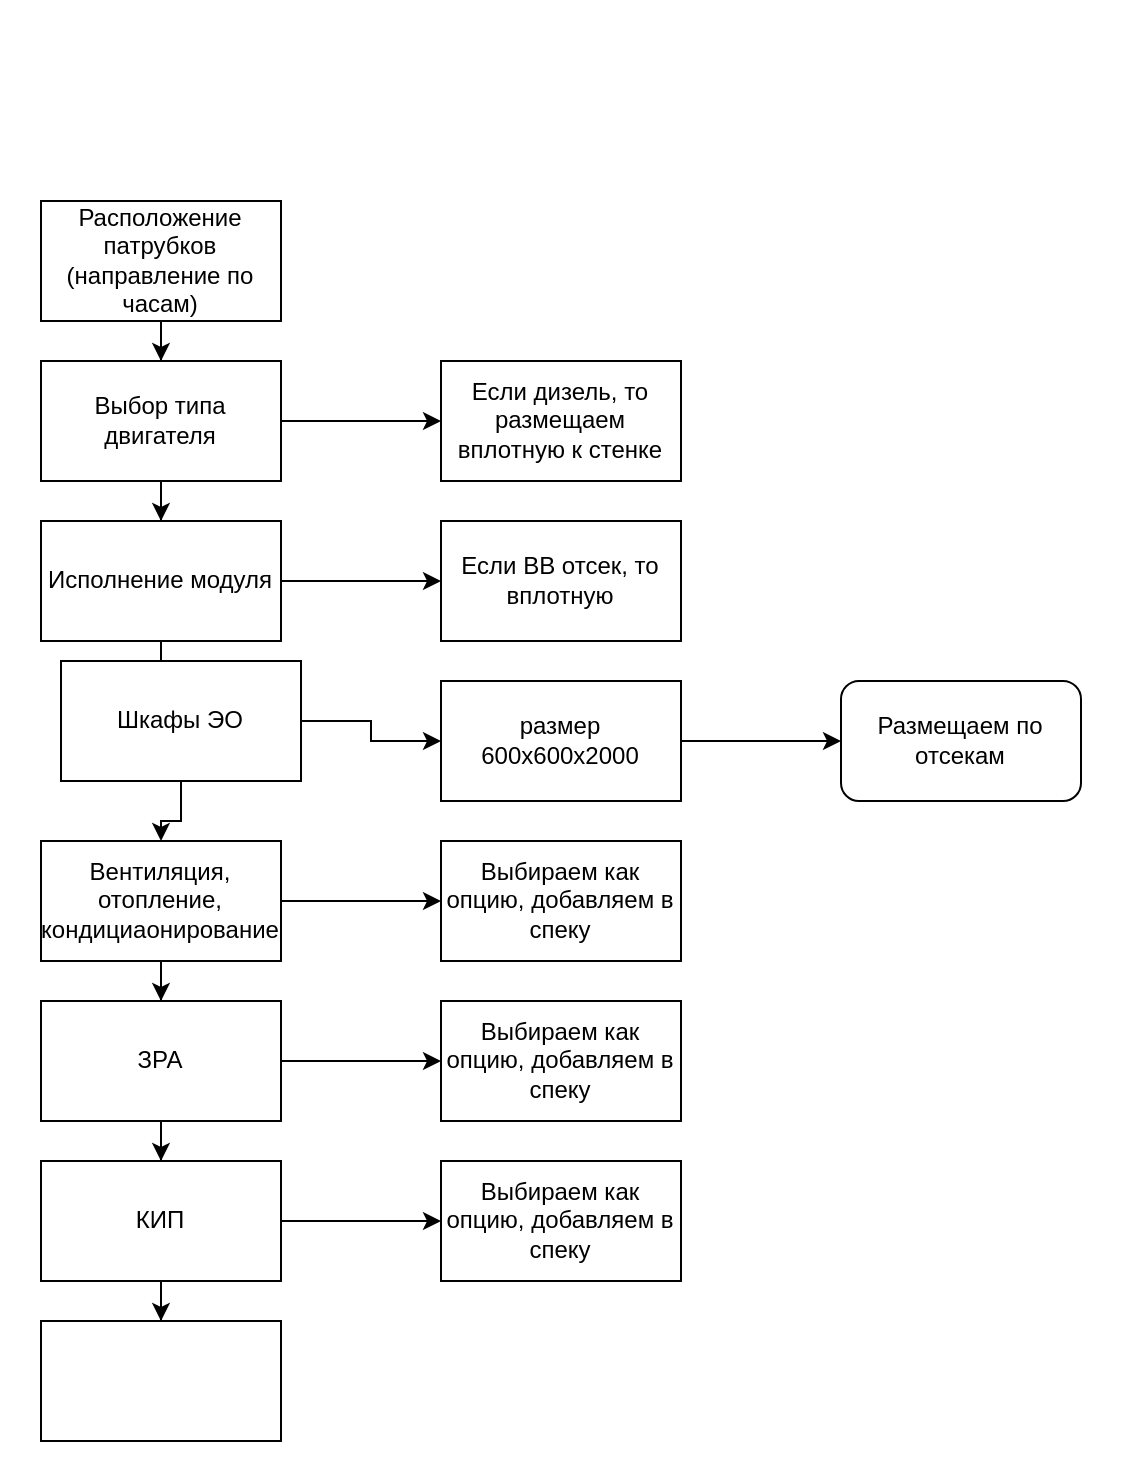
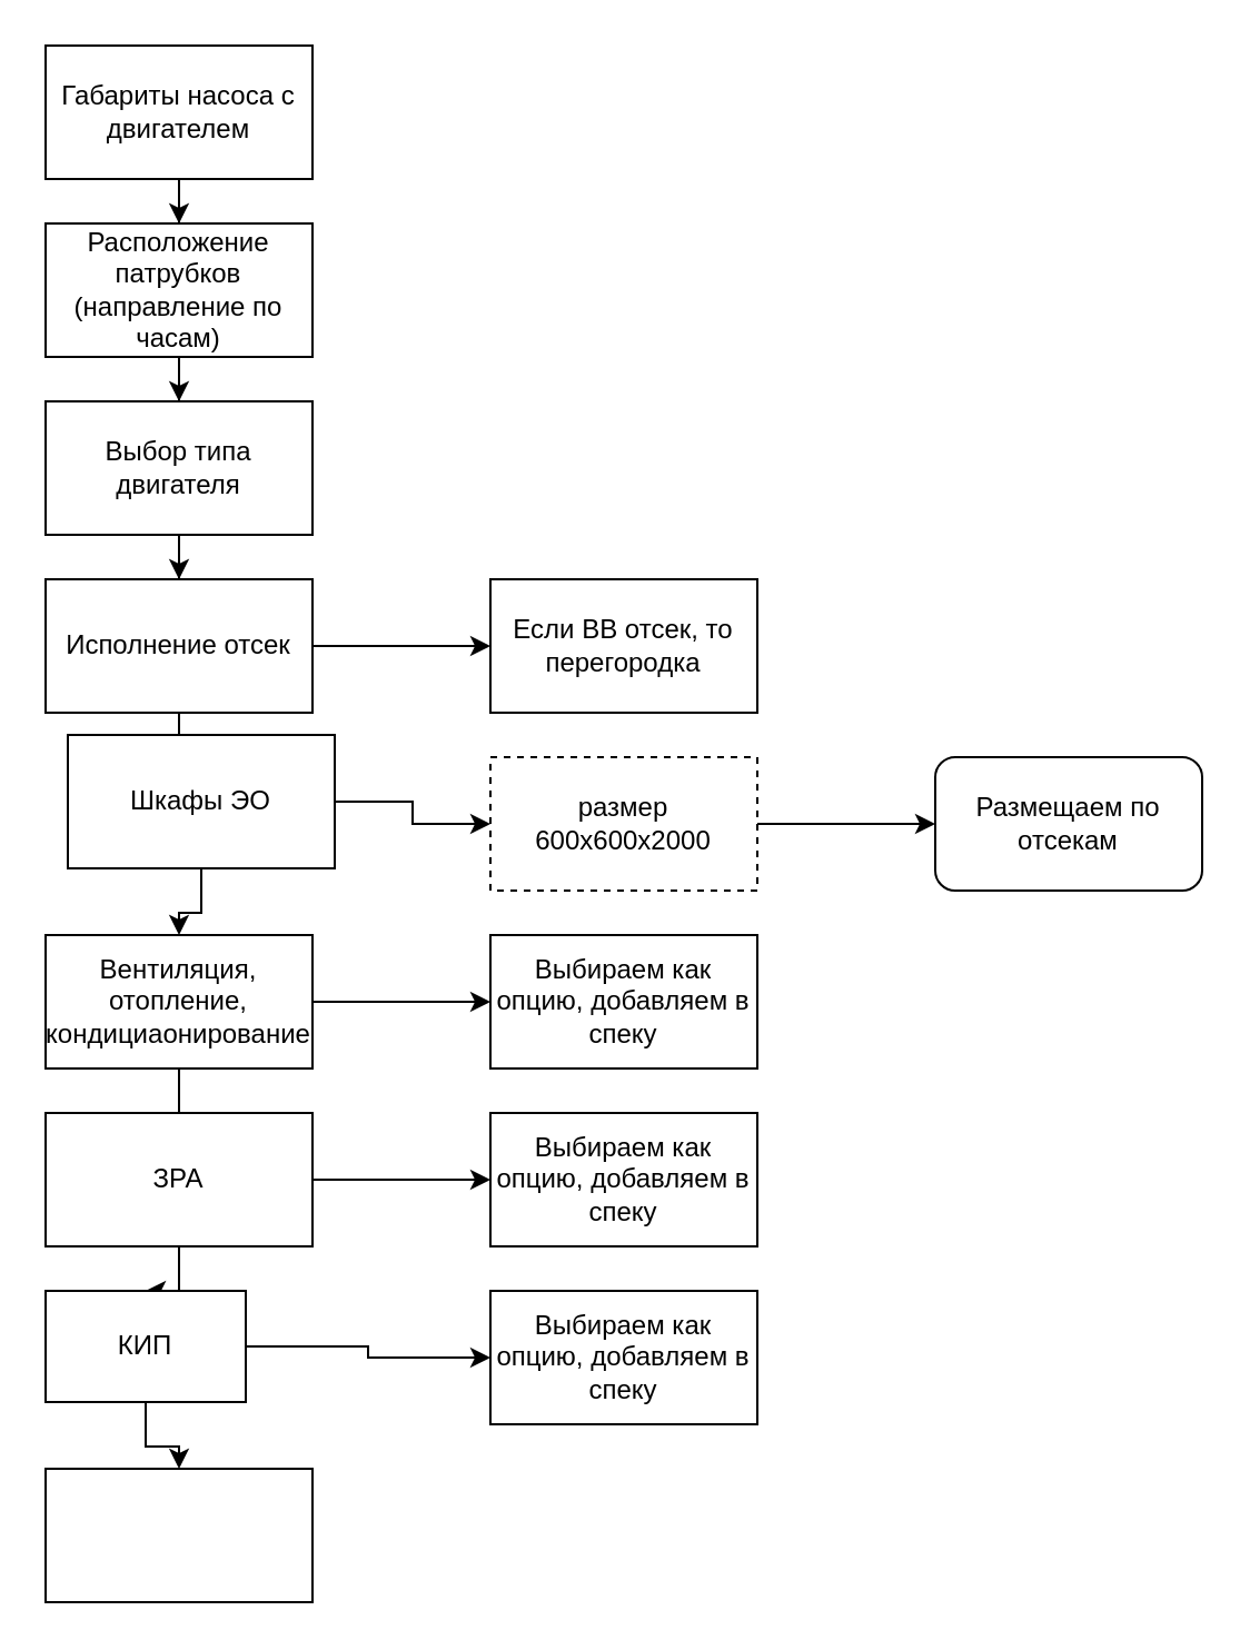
  <mxCell id="0" />
  <mxCell id="1" parent="0" />
+ <mxCell id="2" value="" style="edgeStyle=orthogonalEdgeStyle;rounded=0;orthogonalLoop=1;jettySize=auto;html=1;" edge="1" parent="1" source="3" target="5"><mxGeometry relative="1" as="geometry" /></mxCell>
+ <mxCell id="3" value="Габариты насоса с двигателем" style="rounded=0;whiteSpace=wrap;html=1;" vertex="1" parent="1"><mxGeometry x="20" y="20" width="120" height="60" as="geometry" /></mxCell>
  <mxCell id="4" value="" style="edgeStyle=orthogonalEdgeStyle;rounded=0;orthogonalLoop=1;jettySize=auto;html=1;" edge="1" parent="1" source="5" target="8"><mxGeometry relative="1" as="geometry" /></mxCell>
  <mxCell id="5" value="Расположение патрубков (направление по часам)" style="whiteSpace=wrap;html=1;rounded=0;" vertex="1" parent="1"><mxGeometry x="20" y="100" width="120" height="60" as="geometry" /></mxCell>
- <mxCell id="6" value="" style="edgeStyle=orthogonalEdgeStyle;rounded=0;orthogonalLoop=1;jettySize=auto;html=1;" edge="1" parent="1" source="8" target="9"><mxGeometry relative="1" as="geometry" /></mxCell>
  <mxCell id="7" value="" style="edgeStyle=orthogonalEdgeStyle;rounded=0;orthogonalLoop=1;jettySize=auto;html=1;" edge="1" parent="1" source="8" target="12"><mxGeometry relative="1" as="geometry" /></mxCell>
  <mxCell id="8" value="Выбор типа двигателя" style="whiteSpace=wrap;html=1;rounded=0;" vertex="1" parent="1"><mxGeometry x="20" y="180" width="120" height="60" as="geometry" /></mxCell>
- <mxCell id="9" value="Если дизель, то размещаем вплотную к стенке" style="whiteSpace=wrap;html=1;rounded=0;" vertex="1" parent="1"><mxGeometry x="220" y="180" width="120" height="60" as="geometry" /></mxCell>
  <mxCell id="10" value="" style="edgeStyle=orthogonalEdgeStyle;rounded=0;orthogonalLoop=1;jettySize=auto;html=1;" edge="1" parent="1" source="12" target="15"><mxGeometry relative="1" as="geometry" /></mxCell>
  <mxCell id="11" value="" style="edgeStyle=orthogonalEdgeStyle;rounded=0;orthogonalLoop=1;jettySize=auto;html=1;" edge="1" parent="1" source="12" target="16"><mxGeometry relative="1" as="geometry" /></mxCell>
- <mxCell id="12" value="Исполнение модуля" style="whiteSpace=wrap;html=1;rounded=0;" vertex="1" parent="1"><mxGeometry x="20" y="260" width="120" height="60" as="geometry" /></mxCell>
+ <mxCell id="12" value="Исполнение отсек" style="whiteSpace=wrap;html=1;rounded=0;" vertex="1" parent="1"><mxGeometry x="20" y="260" width="120" height="60" as="geometry" /></mxCell>
  <mxCell id="13" value="" style="edgeStyle=orthogonalEdgeStyle;rounded=0;orthogonalLoop=1;jettySize=auto;html=1;" edge="1" parent="1" source="15" target="18"><mxGeometry relative="1" as="geometry" /></mxCell>
  <mxCell id="14" value="" style="edgeStyle=orthogonalEdgeStyle;rounded=0;orthogonalLoop=1;jettySize=auto;html=1;" edge="1" parent="1" source="15" target="22"><mxGeometry relative="1" as="geometry" /></mxCell>
  <mxCell id="15" value="Шкафы ЭО" style="whiteSpace=wrap;html=1;rounded=0;" vertex="1" parent="1"><mxGeometry x="30" y="330" width="120" height="60" as="geometry" /></mxCell>
- <mxCell id="16" value="Если ВВ отсек, то вплотную" style="whiteSpace=wrap;html=1;rounded=0;" vertex="1" parent="1"><mxGeometry x="220" y="260" width="120" height="60" as="geometry" /></mxCell>
+ <mxCell id="16" value="Если ВВ отсек, то перегородка" style="whiteSpace=wrap;html=1;rounded=0;" vertex="1" parent="1"><mxGeometry x="220" y="260" width="120" height="60" as="geometry" /></mxCell>
  <mxCell id="17" value="" style="edgeStyle=orthogonalEdgeStyle;rounded=0;orthogonalLoop=1;jettySize=auto;html=1;" edge="1" parent="1" source="18" target="19"><mxGeometry relative="1" as="geometry" /></mxCell>
- <mxCell id="18" value="размер 600х600х2000" style="whiteSpace=wrap;html=1;rounded=0;" vertex="1" parent="1"><mxGeometry x="220" y="340" width="120" height="60" as="geometry" /></mxCell>
+ <mxCell id="18" value="размер 600х600х2000" style="whiteSpace=wrap;html=1;rounded=0;dashed=1;" vertex="1" parent="1"><mxGeometry x="220" y="340" width="120" height="60" as="geometry" /></mxCell>
  <mxCell id="19" value="Размещаем по отсекам" style="whiteSpace=wrap;html=1;rounded=1;" vertex="1" parent="1"><mxGeometry x="420" y="340" width="120" height="60" as="geometry" /></mxCell>
  <mxCell id="20" value="" style="edgeStyle=orthogonalEdgeStyle;rounded=0;orthogonalLoop=1;jettySize=auto;html=1;" edge="1" parent="1" source="22" target="23"><mxGeometry relative="1" as="geometry" /></mxCell>
- <mxCell id="21" value="" style="edgeStyle=orthogonalEdgeStyle;rounded=0;orthogonalLoop=1;jettySize=auto;html=1;" edge="1" parent="1" source="22" target="26"><mxGeometry relative="1" as="geometry" /></mxCell>
+ <mxCell id="21" value="" style="edgeStyle=orthogonalEdgeStyle;rounded=0;orthogonalLoop=1;jettySize=auto;html=1;endArrow=none;" edge="1" parent="1" source="22" target="26"><mxGeometry relative="1" as="geometry" /></mxCell>
  <mxCell id="22" value="Вентиляция, отопление, кондициаонирование" style="whiteSpace=wrap;html=1;rounded=0;" vertex="1" parent="1"><mxGeometry x="20" y="420" width="120" height="60" as="geometry" /></mxCell>
  <mxCell id="23" value="Выбираем как опцию, добавляем в спеку" style="whiteSpace=wrap;html=1;rounded=0;" vertex="1" parent="1"><mxGeometry x="220" y="420" width="120" height="60" as="geometry" /></mxCell>
  <mxCell id="24" value="" style="edgeStyle=orthogonalEdgeStyle;rounded=0;orthogonalLoop=1;jettySize=auto;html=1;entryX=0;entryY=0.5;entryDx=0;entryDy=0;" edge="1" parent="1" source="26" target="27"><mxGeometry relative="1" as="geometry"><mxPoint x="220" y="530" as="targetPoint" /></mxGeometry></mxCell>
  <mxCell id="25" style="edgeStyle=orthogonalEdgeStyle;rounded=0;orthogonalLoop=1;jettySize=auto;html=1;entryX=0.5;entryY=0;entryDx=0;entryDy=0;" edge="1" parent="1" source="26" target="30"><mxGeometry relative="1" as="geometry" /></mxCell>
  <mxCell id="26" value="ЗРА" style="whiteSpace=wrap;html=1;rounded=0;" vertex="1" parent="1"><mxGeometry x="20" y="500" width="120" height="60" as="geometry" /></mxCell>
  <mxCell id="27" value="Выбираем как опцию, добавляем в спеку" style="whiteSpace=wrap;html=1;rounded=0;" vertex="1" parent="1"><mxGeometry x="220" y="500" width="120" height="60" as="geometry" /></mxCell>
  <mxCell id="28" value="" style="edgeStyle=orthogonalEdgeStyle;rounded=0;orthogonalLoop=1;jettySize=auto;html=1;entryX=0;entryY=0.5;entryDx=0;entryDy=0;" edge="1" parent="1" source="30" target="31"><mxGeometry relative="1" as="geometry"><mxPoint x="220" y="610" as="targetPoint" /></mxGeometry></mxCell>
  <mxCell id="29" value="" style="edgeStyle=orthogonalEdgeStyle;rounded=0;orthogonalLoop=1;jettySize=auto;html=1;" edge="1" parent="1" source="30" target="32"><mxGeometry relative="1" as="geometry" /></mxCell>
- <mxCell id="30" value="КИП" style="whiteSpace=wrap;html=1;rounded=0;" vertex="1" parent="1"><mxGeometry x="20" y="580" width="120" height="60" as="geometry" /></mxCell>
+ <mxCell id="30" value="КИП" style="whiteSpace=wrap;html=1;rounded=0;" vertex="1" parent="1"><mxGeometry x="20" y="580" width="90" height="50" as="geometry" /></mxCell>
  <mxCell id="31" value="Выбираем как опцию, добавляем в спеку" style="whiteSpace=wrap;html=1;rounded=0;" vertex="1" parent="1"><mxGeometry x="220" y="580" width="120" height="60" as="geometry" /></mxCell>
  <mxCell id="32" value="" style="whiteSpace=wrap;html=1;rounded=0;" vertex="1" parent="1"><mxGeometry x="20" y="660" width="120" height="60" as="geometry" /></mxCell>
